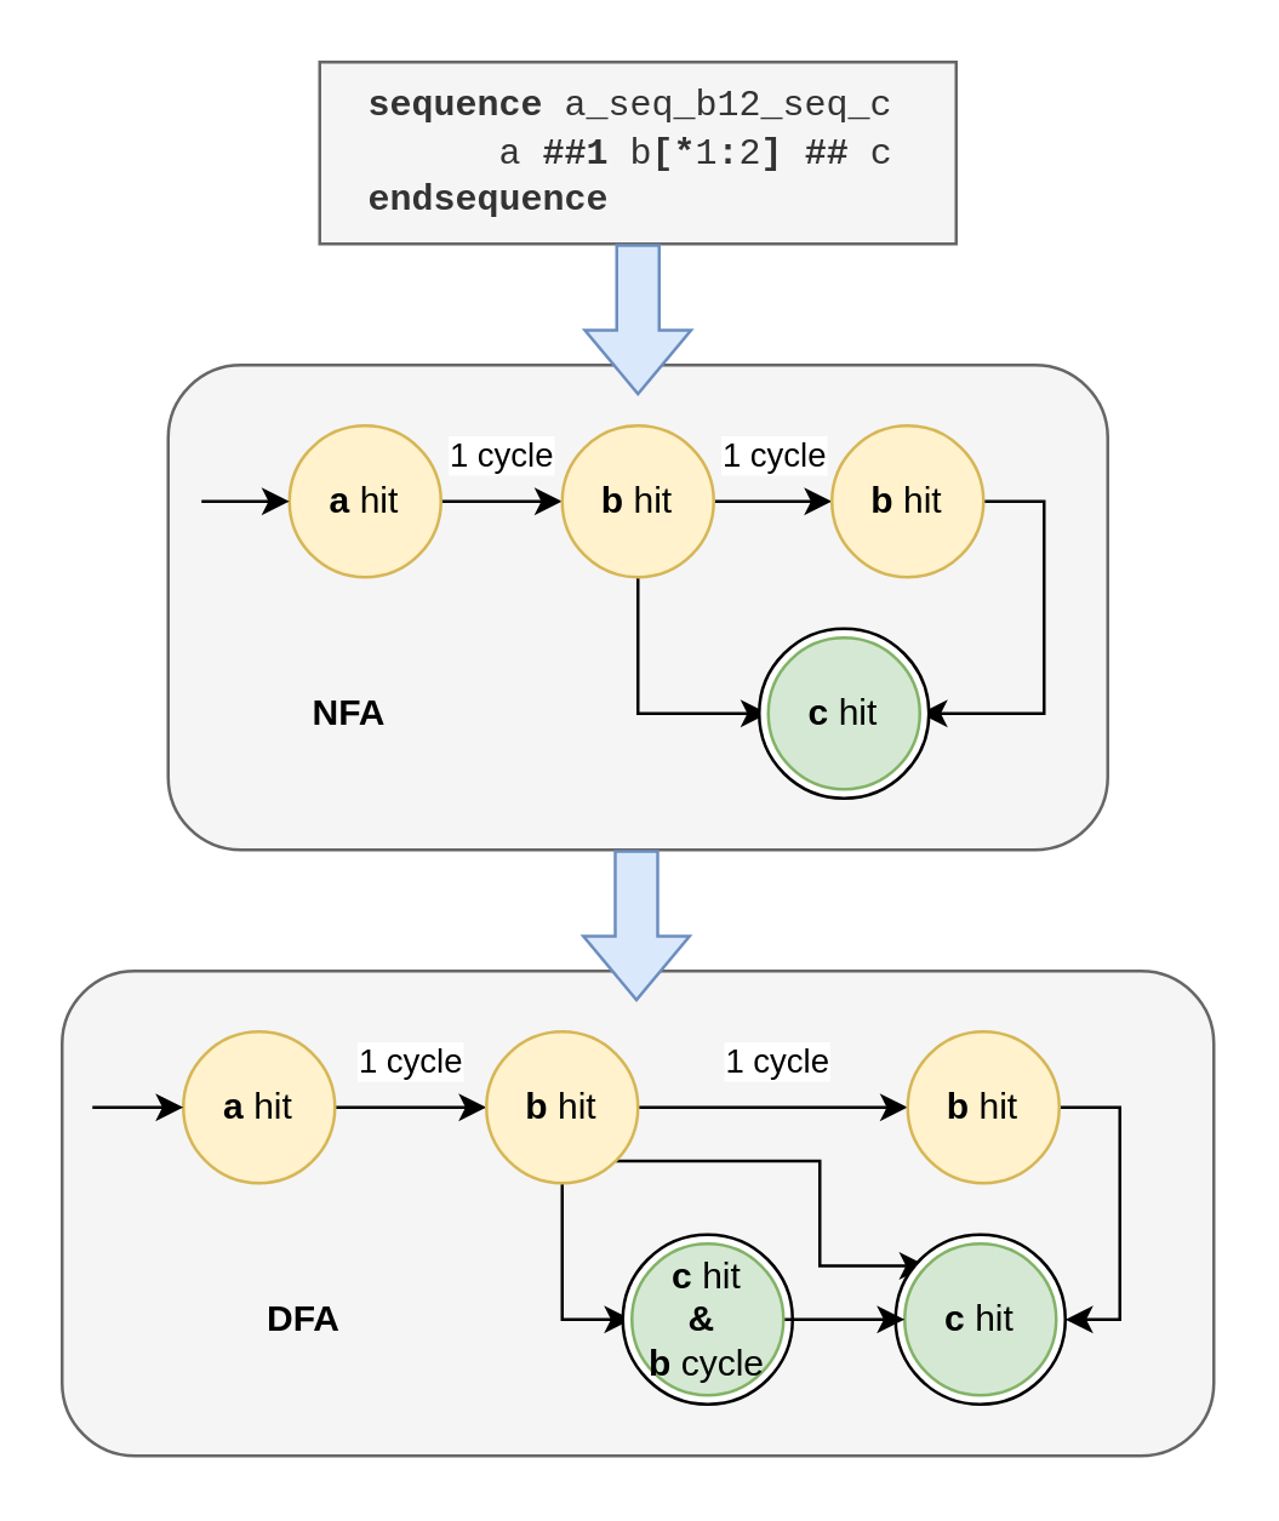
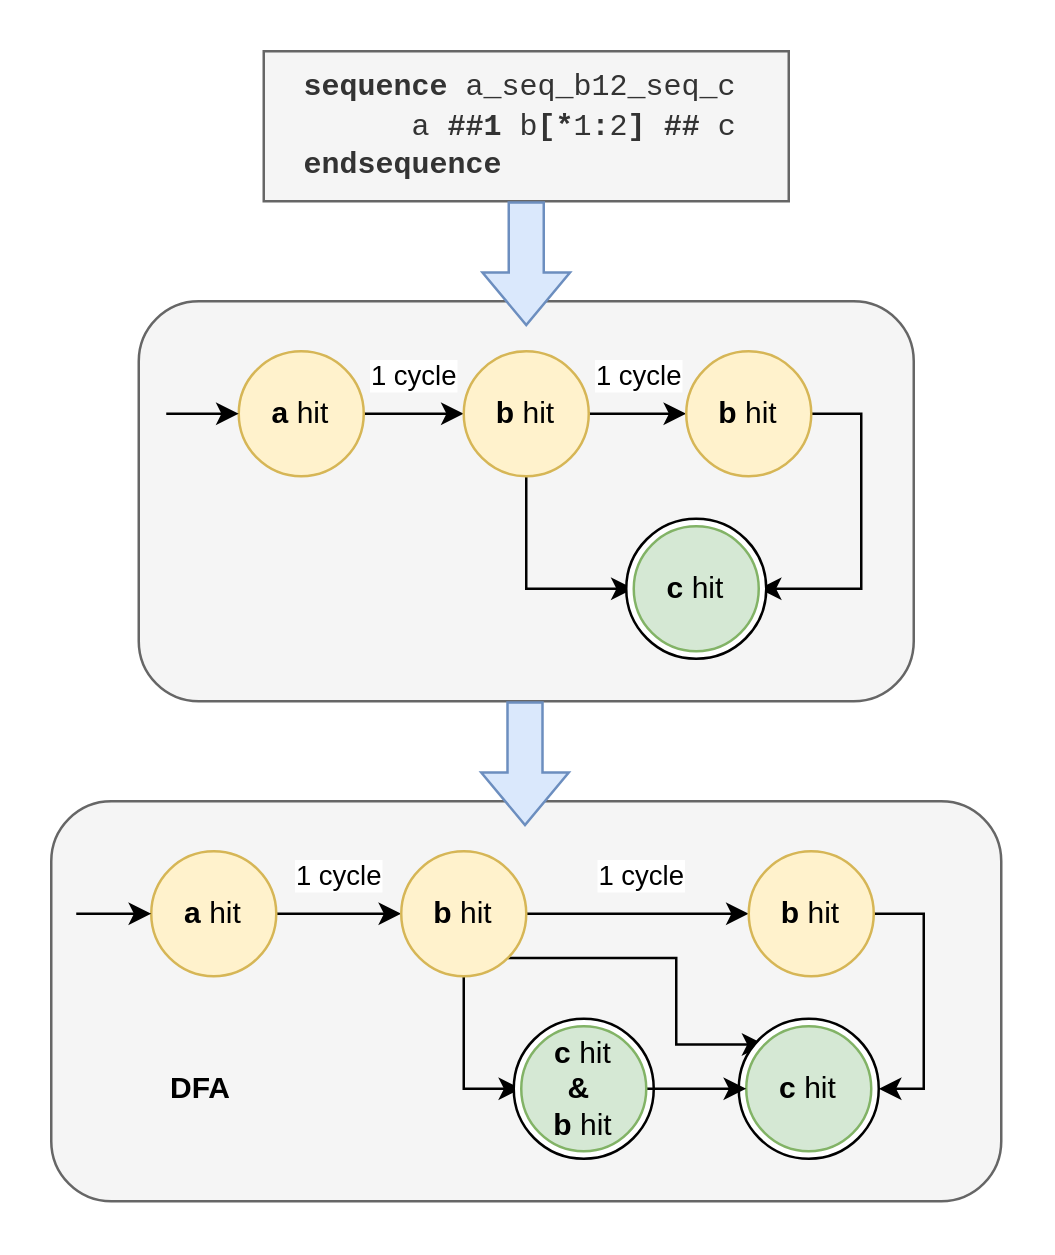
  <mxCell id="0" />
  <mxCell id="1" parent="0" />
  <mxCell id="2" value="" style="rounded=1;whiteSpace=wrap;html=1;fillColor=#f5f5f5;strokeColor=#666666;fontColor=#333333;" vertex="1" parent="1"><mxGeometry x="20" y="320" width="380" height="160" as="geometry" /></mxCell>
  <mxCell id="3" value="1 cycle" style="edgeStyle=orthogonalEdgeStyle;rounded=0;orthogonalLoop=1;jettySize=auto;html=1;exitX=1;exitY=0.5;exitDx=0;exitDy=0;entryX=0;entryY=0.5;entryDx=0;entryDy=0;" edge="1" parent="1" source="4" target="8"><mxGeometry y="15" relative="1" as="geometry"><mxPoint as="offset" /></mxGeometry></mxCell>
  <mxCell id="4" value="&lt;b&gt;a &lt;/b&gt;hit" style="ellipse;whiteSpace=wrap;html=1;aspect=fixed;fillColor=#fff2cc;strokeColor=#d6b656;" vertex="1" parent="1"><mxGeometry x="60" y="340" width="50" height="50" as="geometry" /></mxCell>
  <mxCell id="5" value="1 cycle" style="edgeStyle=orthogonalEdgeStyle;rounded=0;orthogonalLoop=1;jettySize=auto;html=1;exitX=1;exitY=0.5;exitDx=0;exitDy=0;entryX=0;entryY=0.5;entryDx=0;entryDy=0;" edge="1" parent="1" source="8" target="10"><mxGeometry x="0.026" y="15" relative="1" as="geometry"><mxPoint as="offset" /></mxGeometry></mxCell>
  <mxCell id="6" style="edgeStyle=orthogonalEdgeStyle;rounded=0;orthogonalLoop=1;jettySize=auto;html=1;exitX=0.5;exitY=1;exitDx=0;exitDy=0;entryX=0;entryY=0.5;entryDx=0;entryDy=0;" edge="1" parent="1" source="8" target="32"><mxGeometry relative="1" as="geometry" /></mxCell>
  <mxCell id="7" style="edgeStyle=orthogonalEdgeStyle;rounded=0;orthogonalLoop=1;jettySize=auto;html=1;exitX=1;exitY=1;exitDx=0;exitDy=0;entryX=0;entryY=0;entryDx=0;entryDy=0;" edge="1" parent="1" source="8" target="12"><mxGeometry relative="1" as="geometry"><Array as="points"><mxPoint x="270" y="383" /><mxPoint x="270" y="417" /></Array></mxGeometry></mxCell>
  <mxCell id="8" value="&lt;b&gt;b&lt;/b&gt; hit" style="ellipse;whiteSpace=wrap;html=1;aspect=fixed;fillColor=#fff2cc;strokeColor=#d6b656;" vertex="1" parent="1"><mxGeometry x="160" y="340" width="50" height="50" as="geometry" /></mxCell>
  <mxCell id="9" style="edgeStyle=orthogonalEdgeStyle;rounded=0;orthogonalLoop=1;jettySize=auto;html=1;exitX=1;exitY=0.5;exitDx=0;exitDy=0;entryX=1;entryY=0.5;entryDx=0;entryDy=0;" edge="1" parent="1" source="10" target="11"><mxGeometry relative="1" as="geometry" /></mxCell>
  <mxCell id="10" value="&lt;b&gt;b&lt;/b&gt; hit" style="ellipse;whiteSpace=wrap;html=1;aspect=fixed;fillColor=#fff2cc;strokeColor=#d6b656;" vertex="1" parent="1"><mxGeometry x="299" y="340" width="50" height="50" as="geometry" /></mxCell>
  <mxCell id="11" value="" style="ellipse;whiteSpace=wrap;html=1;aspect=fixed;" vertex="1" parent="1"><mxGeometry x="295" y="407" width="56" height="56" as="geometry" /></mxCell>
  <mxCell id="12" value="&lt;b&gt;c &lt;/b&gt;hit" style="ellipse;whiteSpace=wrap;html=1;aspect=fixed;fillColor=#d5e8d4;strokeColor=#82b366;" vertex="1" parent="1"><mxGeometry x="298" y="410" width="50" height="50" as="geometry" /></mxCell>
  <mxCell id="13" value="" style="endArrow=classic;html=1;rounded=0;entryX=0;entryY=0.5;entryDx=0;entryDy=0;" edge="1" parent="1" target="4"><mxGeometry width="50" height="50" relative="1" as="geometry"><mxPoint x="30" y="365" as="sourcePoint" /><mxPoint x="60" y="365" as="targetPoint" /></mxGeometry></mxCell>
- <mxCell id="14" value="&lt;b&gt;DFA&lt;/b&gt;" style="text;html=1;strokeColor=none;fillColor=none;align=center;verticalAlign=middle;whiteSpace=wrap;rounded=0;" vertex="1" parent="1"><mxGeometry x="70" y="420" width="60" height="30" as="geometry" /></mxCell>
+ <mxCell id="14" value="&lt;b&gt;DFA&lt;/b&gt;" style="text;html=1;strokeColor=none;fillColor=none;align=center;verticalAlign=middle;whiteSpace=wrap;rounded=0;" vertex="1" parent="1"><mxGeometry x="50" y="420" width="60" height="30" as="geometry" /></mxCell>
  <mxCell id="15" value="" style="rounded=1;whiteSpace=wrap;html=1;fillColor=#f5f5f5;strokeColor=#666666;fontColor=#333333;" vertex="1" parent="1"><mxGeometry x="55" y="120" width="310" height="160" as="geometry" /></mxCell>
  <mxCell id="16" value="&lt;div align=&quot;left&quot; class=&quot;language-verilog highlighter-rouge&quot;&gt;&lt;div class=&quot;highlight&quot;&gt;&lt;pre class=&quot;highlight&quot;&gt;&lt;code&gt;&lt;font face=&quot;Courier New&quot;&gt;&lt;b&gt;  sequence&lt;/b&gt; &lt;span class=&quot;n&quot;&gt;a_seq_b12_seq_c&lt;/span&gt;&lt;br&gt;      &lt;span class=&quot;n&quot;&gt;&lt;span style=&quot;white-space: pre;&quot;&gt;&#09;&lt;/span&gt;a&lt;/span&gt; &lt;b&gt;&lt;span class=&quot;p&quot;&gt;##&lt;/span&gt;&lt;span class=&quot;mi&quot;&gt;1&lt;/span&gt;&lt;/b&gt; &lt;span class=&quot;n&quot;&gt;b&lt;/span&gt;&lt;b&gt;&lt;span class=&quot;p&quot;&gt;[&lt;/span&gt;&lt;span class=&quot;o&quot;&gt;*&lt;/span&gt;&lt;/b&gt;&lt;span class=&quot;mi&quot;&gt;1&lt;/span&gt;&lt;b&gt;&lt;span class=&quot;o&quot;&gt;:&lt;/span&gt;&lt;/b&gt;&lt;span class=&quot;mi&quot;&gt;2&lt;/span&gt;&lt;b&gt;&lt;span class=&quot;p&quot;&gt;]&lt;/span&gt;&lt;/b&gt; &lt;span class=&quot;p&quot;&gt;&lt;b&gt;##&lt;/b&gt;&lt;/span&gt; &lt;span class=&quot;n&quot;&gt;c&lt;/span&gt;&lt;br&gt;&lt;span class=&quot;k&quot;&gt;&lt;b&gt;  endsequence&lt;/b&gt;&lt;/span&gt;&lt;/font&gt;&lt;br&gt;&lt;/code&gt;&lt;/pre&gt;&lt;/div&gt;&lt;/div&gt;" style="rounded=1;whiteSpace=wrap;html=1;align=left;arcSize=0;fillColor=#f5f5f5;fontColor=#333333;strokeColor=#666666;" vertex="1" parent="1"><mxGeometry x="105" y="20" width="210" height="60" as="geometry" /></mxCell>
  <mxCell id="17" value="" style="shape=flexArrow;endArrow=classic;html=1;rounded=0;exitX=0.5;exitY=1;exitDx=0;exitDy=0;fillColor=#dae8fc;strokeColor=#6c8ebf;width=14;endSize=6.67;" edge="1" parent="1" source="16"><mxGeometry width="50" height="50" relative="1" as="geometry"><mxPoint x="245" y="300" as="sourcePoint" /><mxPoint x="210" y="130" as="targetPoint" /></mxGeometry></mxCell>
  <mxCell id="18" value="1 cycle" style="edgeStyle=orthogonalEdgeStyle;rounded=0;orthogonalLoop=1;jettySize=auto;html=1;exitX=1;exitY=0.5;exitDx=0;exitDy=0;entryX=0;entryY=0.5;entryDx=0;entryDy=0;" edge="1" parent="1" source="19" target="22"><mxGeometry y="15" relative="1" as="geometry"><mxPoint as="offset" /></mxGeometry></mxCell>
  <mxCell id="19" value="&lt;b&gt;a &lt;/b&gt;hit" style="ellipse;whiteSpace=wrap;html=1;aspect=fixed;fillColor=#fff2cc;strokeColor=#d6b656;" vertex="1" parent="1"><mxGeometry x="95" y="140" width="50" height="50" as="geometry" /></mxCell>
  <mxCell id="20" value="1 cycle" style="edgeStyle=orthogonalEdgeStyle;rounded=0;orthogonalLoop=1;jettySize=auto;html=1;exitX=1;exitY=0.5;exitDx=0;exitDy=0;entryX=0;entryY=0.5;entryDx=0;entryDy=0;" edge="1" parent="1" source="22" target="24"><mxGeometry x="0.026" y="15" relative="1" as="geometry"><mxPoint as="offset" /></mxGeometry></mxCell>
  <mxCell id="21" style="edgeStyle=orthogonalEdgeStyle;rounded=0;orthogonalLoop=1;jettySize=auto;html=1;exitX=0.5;exitY=1;exitDx=0;exitDy=0;entryX=0;entryY=0.5;entryDx=0;entryDy=0;" edge="1" parent="1" source="22" target="26"><mxGeometry relative="1" as="geometry" /></mxCell>
  <mxCell id="22" value="&lt;b&gt;b&lt;/b&gt; hit" style="ellipse;whiteSpace=wrap;html=1;aspect=fixed;fillColor=#fff2cc;strokeColor=#d6b656;" vertex="1" parent="1"><mxGeometry x="185" y="140" width="50" height="50" as="geometry" /></mxCell>
  <mxCell id="23" style="edgeStyle=orthogonalEdgeStyle;rounded=0;orthogonalLoop=1;jettySize=auto;html=1;exitX=1;exitY=0.5;exitDx=0;exitDy=0;entryX=1;entryY=0.5;entryDx=0;entryDy=0;" edge="1" parent="1" source="24" target="26"><mxGeometry relative="1" as="geometry" /></mxCell>
  <mxCell id="24" value="&lt;b&gt;b&lt;/b&gt; hit" style="ellipse;whiteSpace=wrap;html=1;aspect=fixed;fillColor=#fff2cc;strokeColor=#d6b656;" vertex="1" parent="1"><mxGeometry x="274" y="140" width="50" height="50" as="geometry" /></mxCell>
  <mxCell id="25" value="" style="ellipse;whiteSpace=wrap;html=1;aspect=fixed;" vertex="1" parent="1"><mxGeometry x="250" y="207" width="56" height="56" as="geometry" /></mxCell>
  <mxCell id="26" value="&lt;b&gt;c &lt;/b&gt;hit" style="ellipse;whiteSpace=wrap;html=1;aspect=fixed;fillColor=#d5e8d4;strokeColor=#82b366;" vertex="1" parent="1"><mxGeometry x="253" y="210" width="50" height="50" as="geometry" /></mxCell>
  <mxCell id="27" value="" style="endArrow=classic;html=1;rounded=0;entryX=0;entryY=0.5;entryDx=0;entryDy=0;" edge="1" parent="1" target="19"><mxGeometry width="50" height="50" relative="1" as="geometry"><mxPoint x="66" y="165" as="sourcePoint" /><mxPoint x="95" y="160" as="targetPoint" /></mxGeometry></mxCell>
- <mxCell id="28" value="&lt;b&gt;NFA&lt;/b&gt;" style="text;html=1;strokeColor=none;fillColor=none;align=center;verticalAlign=middle;whiteSpace=wrap;rounded=0;" vertex="1" parent="1"><mxGeometry x="85" y="220" width="60" height="30" as="geometry" /></mxCell>
  <mxCell id="29" value="" style="shape=flexArrow;endArrow=classic;html=1;rounded=0;exitX=0.5;exitY=1;exitDx=0;exitDy=0;fillColor=#dae8fc;strokeColor=#6c8ebf;width=14;endSize=6.67;" edge="1" parent="1"><mxGeometry width="50" height="50" relative="1" as="geometry"><mxPoint x="209.5" y="280" as="sourcePoint" /><mxPoint x="209.5" y="330" as="targetPoint" /></mxGeometry></mxCell>
  <mxCell id="30" value="" style="ellipse;whiteSpace=wrap;html=1;aspect=fixed;" vertex="1" parent="1"><mxGeometry x="205" y="407" width="56" height="56" as="geometry" /></mxCell>
  <mxCell id="31" style="edgeStyle=orthogonalEdgeStyle;rounded=0;orthogonalLoop=1;jettySize=auto;html=1;exitX=1;exitY=0.5;exitDx=0;exitDy=0;entryX=0;entryY=0.5;entryDx=0;entryDy=0;" edge="1" parent="1" source="32" target="12"><mxGeometry relative="1" as="geometry" /></mxCell>
- <mxCell id="32" value="&lt;div&gt;&lt;b&gt;c &lt;/b&gt;hit &lt;b&gt;&lt;br&gt;&lt;/b&gt;&lt;/div&gt;&lt;div&gt;&lt;b&gt;&amp;amp;&amp;nbsp;&lt;/b&gt;&lt;/div&gt;&lt;div&gt;&lt;b&gt;b&lt;/b&gt; cycle&lt;/div&gt;" style="ellipse;whiteSpace=wrap;html=1;aspect=fixed;fillColor=#d5e8d4;strokeColor=#82b366;" vertex="1" parent="1"><mxGeometry x="208" y="410" width="50" height="50" as="geometry" /></mxCell>
+ <mxCell id="32" value="&lt;div&gt;&lt;b&gt;c &lt;/b&gt;hit &lt;b&gt;&lt;br&gt;&lt;/b&gt;&lt;/div&gt;&lt;div&gt;&lt;b&gt;&amp;amp;&amp;nbsp;&lt;/b&gt;&lt;/div&gt;&lt;div&gt;&lt;b&gt;b&lt;/b&gt; hit&lt;/div&gt;" style="ellipse;whiteSpace=wrap;html=1;aspect=fixed;fillColor=#d5e8d4;strokeColor=#82b366;" vertex="1" parent="1"><mxGeometry x="208" y="410" width="50" height="50" as="geometry" /></mxCell>
